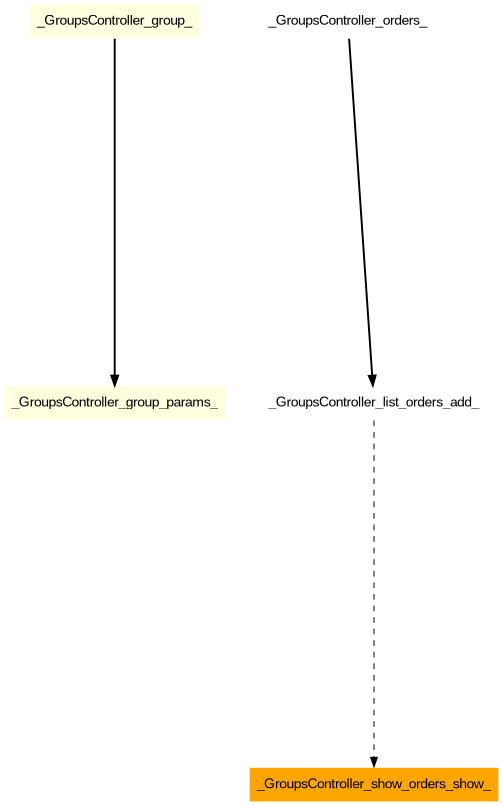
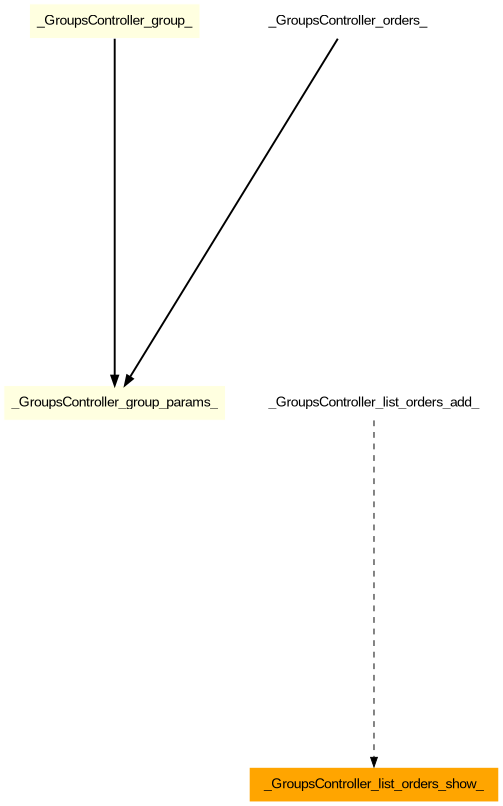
  digraph {
    nodesep=0.5
    ranksep=5
    node [color=white fillcolor=lightyellow fontname=Arial shape=box style=filled]
    edge [fontname=Arial style=bold]
    n1 [label=_GroupsController_group_]
    _GroupsController_group_params_
    n3 [fillcolor=white label=_GroupsController_orders_]
    _GroupsController_list_orders_add_ [fillcolor=white]
-   _GroupsController_list_orders_show_ [fillcolor=orange label=_GroupsController_show_orders_show_]
+   _GroupsController_list_orders_show_ [fillcolor=orange]
    n1 -> _GroupsController_group_params_
-   n3 -> _GroupsController_list_orders_add_
+   n3 -> _GroupsController_group_params_
    _GroupsController_list_orders_add_ -> _GroupsController_list_orders_show_ [style=dashed]
  }
